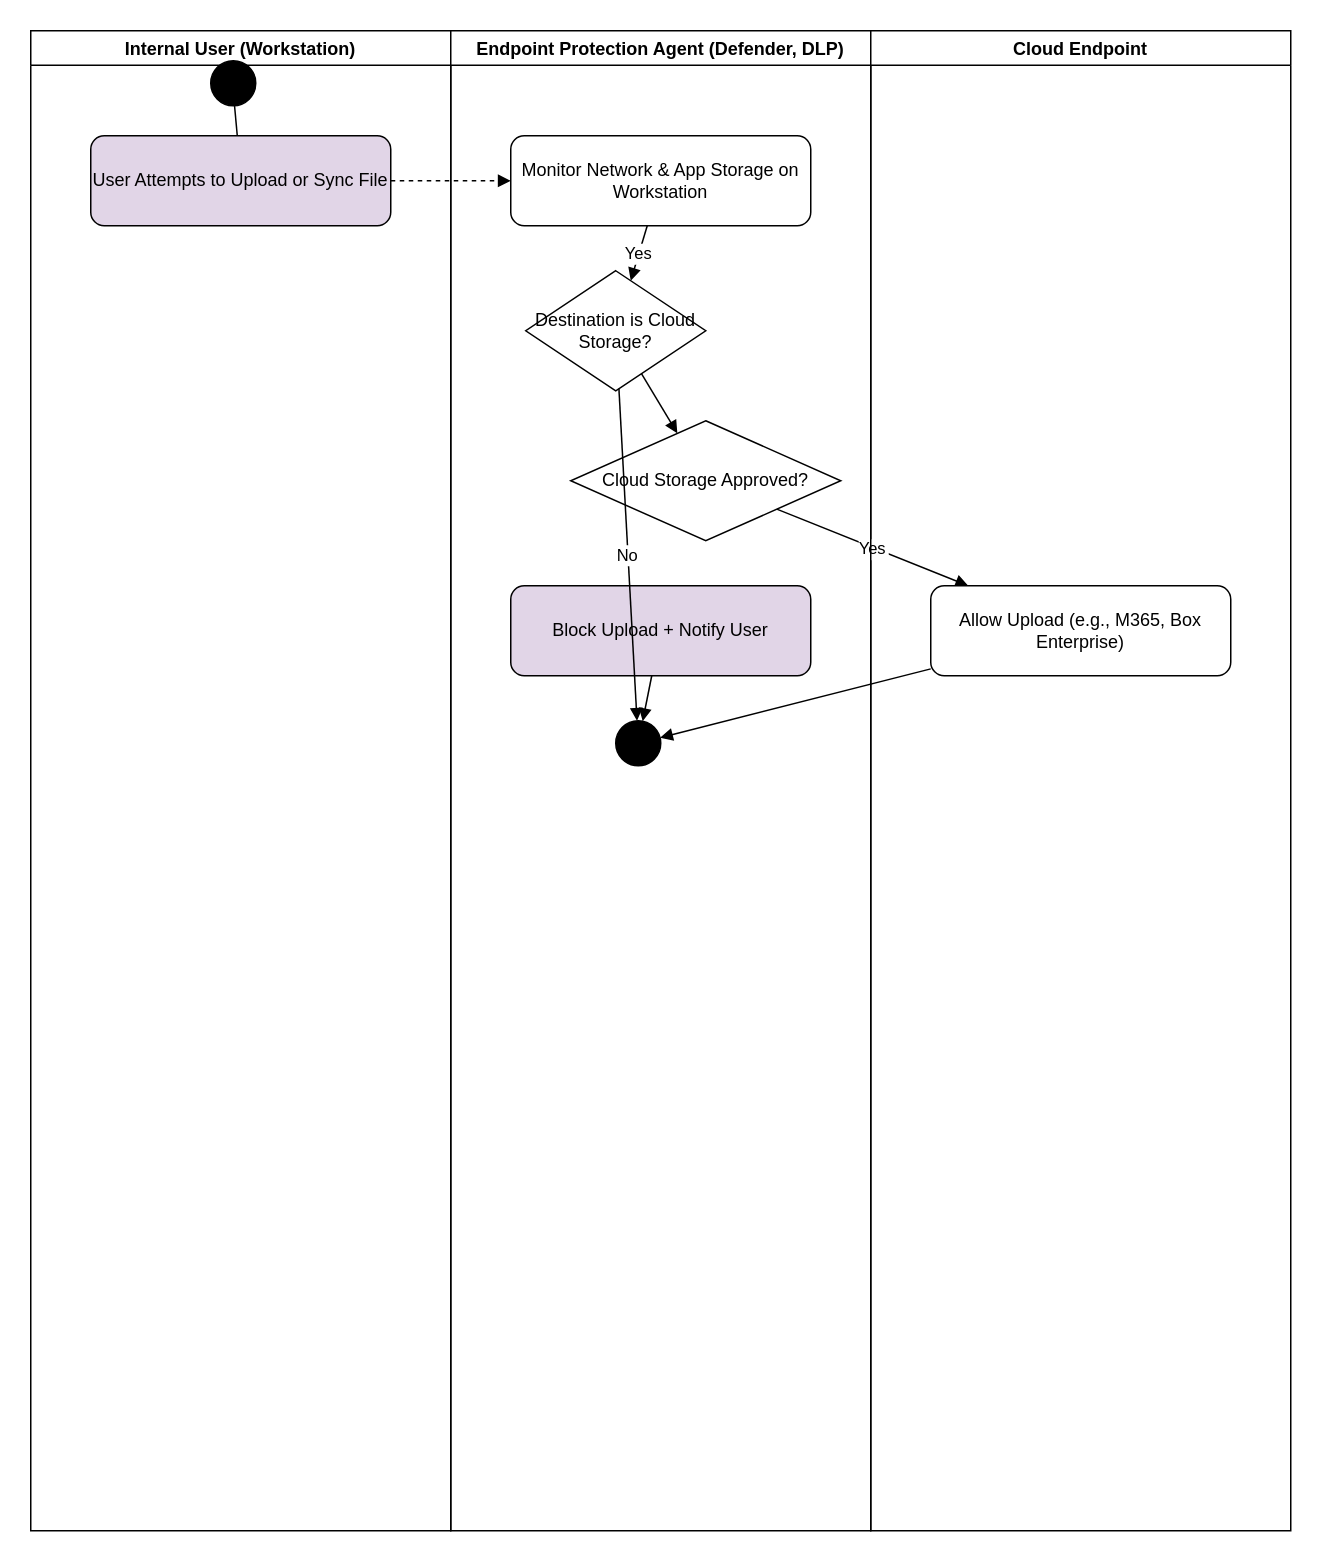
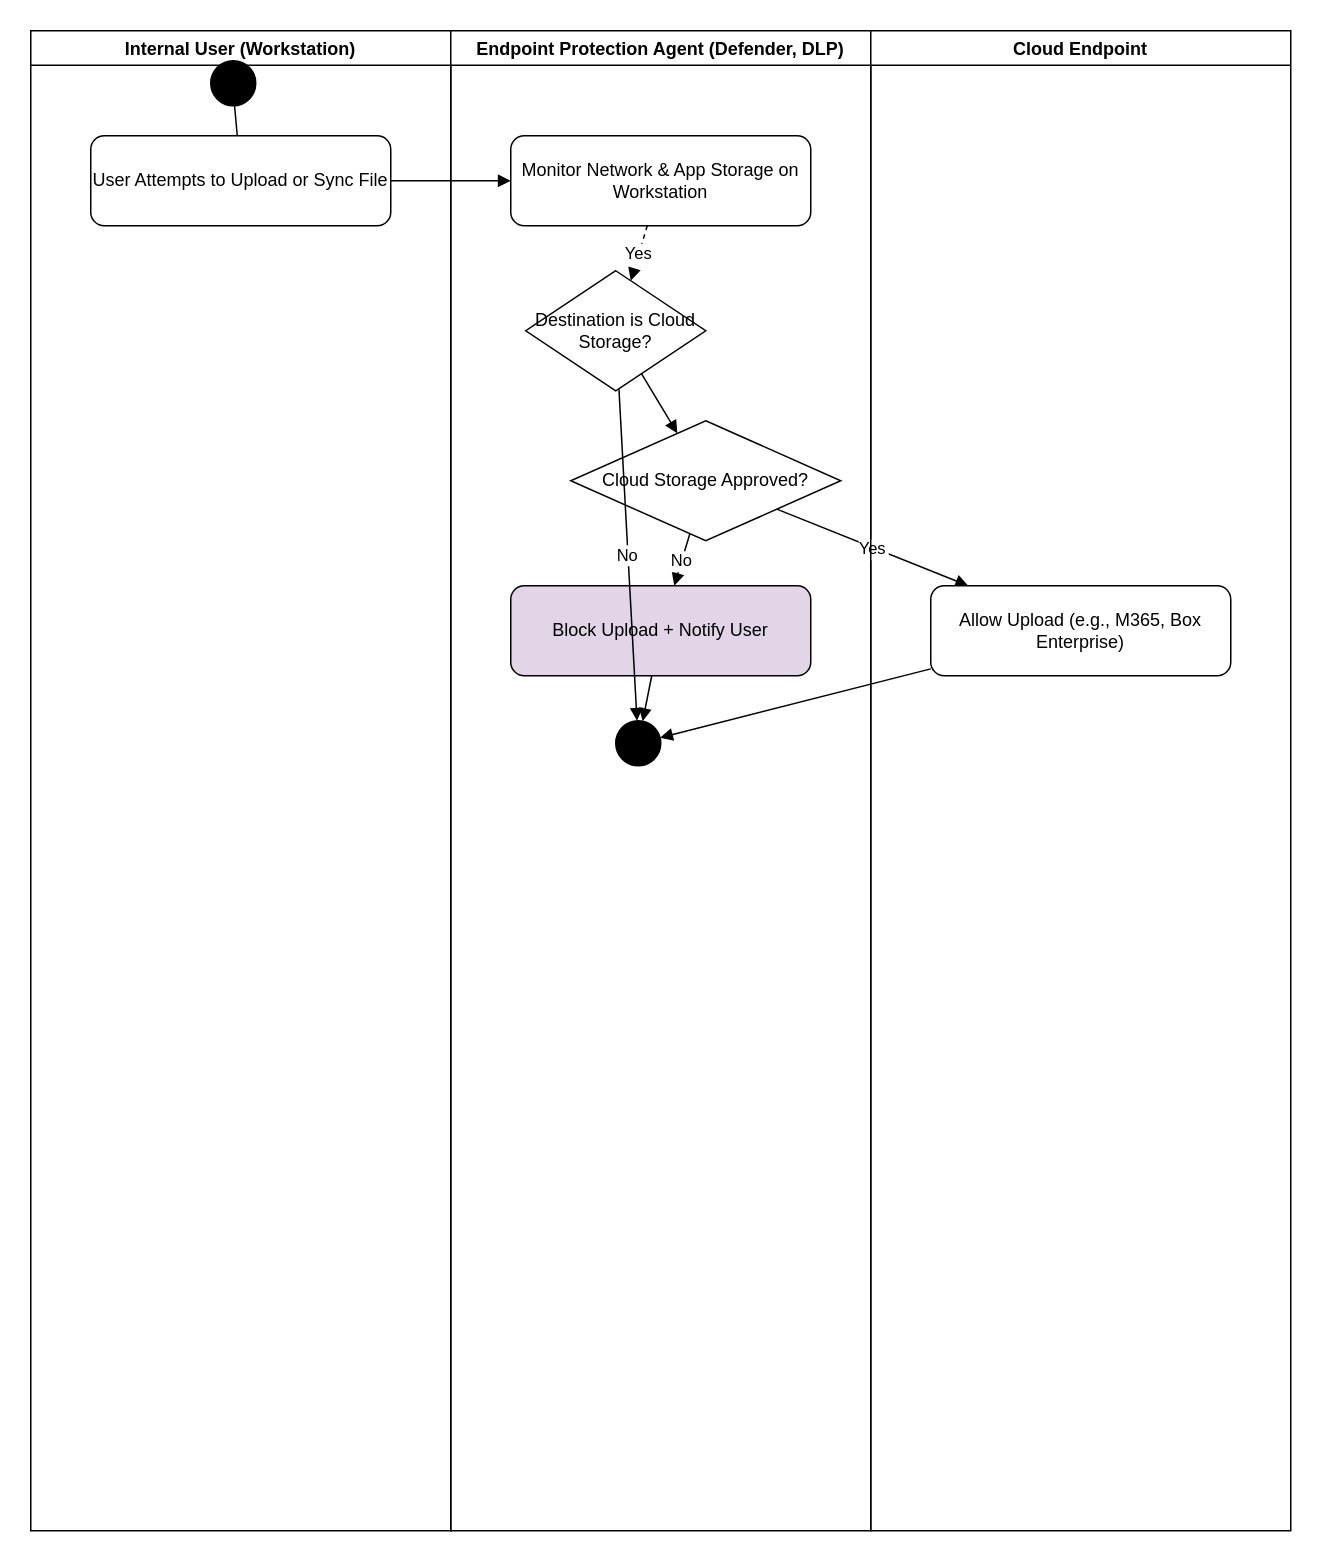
  <mxCell id="0" />
  <mxCell id="1" parent="0" />
  <mxCell id="2" value="Internal User (Workstation)" style="swimlane" vertex="1" parent="1"><mxGeometry x="20" y="20" width="280" height="1000" as="geometry" /></mxCell>
  <mxCell id="3" value="Endpoint Protection Agent (Defender, DLP)" style="swimlane" vertex="1" parent="1"><mxGeometry x="300" y="20" width="280" height="1000" as="geometry" /></mxCell>
  <mxCell id="4" value="Cloud Endpoint" style="swimlane" vertex="1" parent="1"><mxGeometry x="580" y="20" width="280" height="1000" as="geometry" /></mxCell>
  <mxCell id="5" value="" style="ellipse;whiteSpace=wrap;html=1;aspect=fixed;fillColor=#000000;" vertex="1" parent="2"><mxGeometry x="120" y="20" width="30" height="30" as="geometry" /></mxCell>
- <mxCell id="6" value="User Attempts to Upload or Sync File" style="rounded=1;whiteSpace=wrap;html=1;fillColor=#e1d5e7;" vertex="1" parent="2"><mxGeometry x="40" y="70" width="200" height="60" as="geometry" /></mxCell>
+ <mxCell id="6" value="User Attempts to Upload or Sync File" style="rounded=1;whiteSpace=wrap;html=1;" vertex="1" parent="2"><mxGeometry x="40" y="70" width="200" height="60" as="geometry" /></mxCell>
  <mxCell id="7" value="Monitor Network &amp; App Storage on Workstation" style="rounded=1;whiteSpace=wrap;html=1;" vertex="1" parent="3"><mxGeometry x="40" y="70" width="200" height="60" as="geometry" /></mxCell>
  <mxCell id="8" value="Destination is Cloud Storage?" style="rhombus;whiteSpace=wrap;html=1;" vertex="1" parent="3"><mxGeometry x="50" y="160" width="120" height="80" as="geometry" /></mxCell>
  <mxCell id="9" value="Cloud Storage Approved?" style="rhombus;whiteSpace=wrap;html=1;" vertex="1" parent="3"><mxGeometry x="80" y="260" width="180" height="80" as="geometry" /></mxCell>
  <mxCell id="10" value="Allow Upload (e.g., M365, Box Enterprise)" style="rounded=1;whiteSpace=wrap;html=1;" vertex="1" parent="4"><mxGeometry x="40" y="370" width="200" height="60" as="geometry" /></mxCell>
  <mxCell id="11" value="Block Upload + Notify User" style="rounded=1;whiteSpace=wrap;html=1;fillColor=#e1d5e7;" vertex="1" parent="3"><mxGeometry x="40" y="370" width="200" height="60" as="geometry" /></mxCell>
  <mxCell id="12" value="" style="ellipse;whiteSpace=wrap;html=1;aspect=fixed;fillColor=#000000;" vertex="1" parent="3"><mxGeometry x="110" y="460" width="30" height="30" as="geometry" /></mxCell>
  <mxCell id="13" style="endArrow=none;" edge="1" parent="2" source="5" target="6"><mxGeometry relative="1" as="geometry" /></mxCell>
- <mxCell id="14" style="endArrow=block;dashed=1;" edge="1" parent="2" source="6" target="7"><mxGeometry relative="1" as="geometry" /></mxCell>
- <mxCell id="15" value="Yes" style="endArrow=block;" edge="1" parent="3" source="7" target="8"><mxGeometry relative="1" as="geometry" /></mxCell>
+ <mxCell id="14" style="endArrow=block;" edge="1" parent="2" source="6" target="7"><mxGeometry relative="1" as="geometry" /></mxCell>
+ <mxCell id="15" value="Yes" style="endArrow=block;dashed=1;" edge="1" parent="3" source="7" target="8"><mxGeometry relative="1" as="geometry" /></mxCell>
  <mxCell id="16" value="No" style="endArrow=block;" edge="1" parent="3" source="8" target="12"><mxGeometry relative="1" as="geometry" /></mxCell>
  <mxCell id="17" style="endArrow=block;" edge="1" parent="3" source="8" target="9"><mxGeometry relative="1" as="geometry" /></mxCell>
  <mxCell id="18" value="Yes" style="endArrow=block;" edge="1" parent="3" source="9" target="10"><mxGeometry relative="1" as="geometry" /></mxCell>
+ <mxCell id="19" value="No" style="endArrow=block;" edge="1" parent="3" source="9" target="11"><mxGeometry relative="1" as="geometry" /></mxCell>
  <mxCell id="20" style="endArrow=block;" edge="1" parent="3" source="10" target="12"><mxGeometry relative="1" as="geometry" /></mxCell>
  <mxCell id="21" style="endArrow=block;" edge="1" parent="3" source="11" target="12"><mxGeometry relative="1" as="geometry" /></mxCell>
